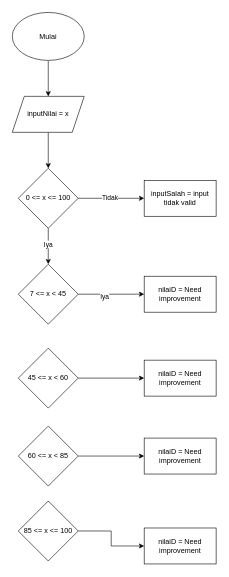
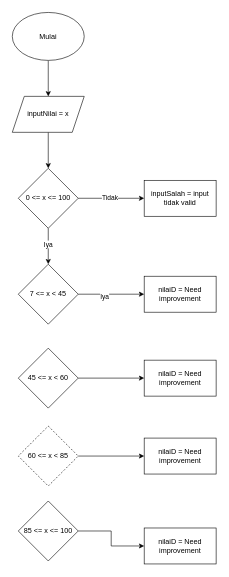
  <mxCell id="0" />
  <mxCell id="1" parent="0" />
  <mxCell id="2" style="edgeStyle=orthogonalEdgeStyle;rounded=0;orthogonalLoop=1;jettySize=auto;html=1;" edge="1" parent="1" source="6" target="13"><mxGeometry relative="1" as="geometry" /></mxCell>
  <mxCell id="3" value="Iya" style="edgeLabel;html=1;align=center;verticalAlign=middle;resizable=0;points=[];" vertex="1" connectable="0" parent="2"><mxGeometry x="-0.144" y="-1" relative="1" as="geometry"><mxPoint as="offset" /></mxGeometry></mxCell>
  <mxCell id="4" style="edgeStyle=orthogonalEdgeStyle;rounded=0;orthogonalLoop=1;jettySize=auto;html=1;entryX=0;entryY=0.5;entryDx=0;entryDy=0;" edge="1" parent="1" source="6" target="14"><mxGeometry relative="1" as="geometry" /></mxCell>
  <mxCell id="5" value="Tidak" style="edgeLabel;html=1;align=center;verticalAlign=middle;resizable=0;points=[];" vertex="1" connectable="0" parent="4"><mxGeometry x="-0.054" y="1" relative="1" as="geometry"><mxPoint as="offset" /></mxGeometry></mxCell>
  <mxCell id="6" value="0 &amp;lt;= x &amp;lt;= 100" style="rhombus;whiteSpace=wrap;html=1;fillColor=light-dark(#FFFFFF,#FFFFFF);fontColor=light-dark(#000000,#0F0F0F);" vertex="1" parent="1"><mxGeometry x="30" y="280" width="100" height="100" as="geometry" /></mxCell>
  <mxCell id="7" style="edgeStyle=orthogonalEdgeStyle;rounded=0;orthogonalLoop=1;jettySize=auto;html=1;entryX=0.5;entryY=0;entryDx=0;entryDy=0;" edge="1" parent="1" source="8" target="6"><mxGeometry relative="1" as="geometry" /></mxCell>
  <mxCell id="8" value="inputNilai = x" style="shape=parallelogram;perimeter=parallelogramPerimeter;whiteSpace=wrap;html=1;fixedSize=1;fillColor=light-dark(#FFFFFF,#FFFFFF);fontColor=light-dark(#000000,#000000);" vertex="1" parent="1"><mxGeometry x="20" y="160" width="120" height="60" as="geometry" /></mxCell>
  <mxCell id="9" style="edgeStyle=orthogonalEdgeStyle;rounded=0;orthogonalLoop=1;jettySize=auto;html=1;" edge="1" parent="1" source="10" target="8"><mxGeometry relative="1" as="geometry" /></mxCell>
  <mxCell id="10" value="Mulai" style="ellipse;whiteSpace=wrap;html=1;strokeColor=light-dark(#000000,#FFFFFF);fillColor=light-dark(#FFFFFF,#F4F4F4);fontColor=light-dark(#000000,#1C1C1C);" vertex="1" parent="1"><mxGeometry x="20" y="20" width="120" height="80" as="geometry" /></mxCell>
  <mxCell id="11" style="edgeStyle=orthogonalEdgeStyle;rounded=0;orthogonalLoop=1;jettySize=auto;html=1;entryX=0;entryY=0.5;entryDx=0;entryDy=0;" edge="1" parent="1" source="13" target="15"><mxGeometry relative="1" as="geometry" /></mxCell>
  <mxCell id="12" value="Iya" style="edgeLabel;html=1;align=center;verticalAlign=middle;resizable=0;points=[];" vertex="1" connectable="0" parent="11"><mxGeometry x="-0.219" y="-3" relative="1" as="geometry"><mxPoint as="offset" /></mxGeometry></mxCell>
  <mxCell id="13" value="7 &amp;lt;= x &amp;lt; 45" style="rhombus;whiteSpace=wrap;html=1;fillColor=light-dark(#FFFFFF,#FFFFFF);fontColor=light-dark(#000000,#0F0F0F);" vertex="1" parent="1"><mxGeometry x="30" y="440" width="100" height="100" as="geometry" /></mxCell>
  <mxCell id="14" value="inputSalah = input tidak valid" style="rounded=0;whiteSpace=wrap;html=1;fillColor=light-dark(#FFFFFF,#FFFFFF);fontColor=light-dark(#000000,#000000);" vertex="1" parent="1"><mxGeometry x="240" y="300" width="120" height="60" as="geometry" /></mxCell>
  <mxCell id="15" value="nilaiD = Need improvement" style="rounded=0;whiteSpace=wrap;html=1;fillColor=light-dark(#FFFFFF,#FFFFFF);fontColor=light-dark(#000000,#000000);" vertex="1" parent="1"><mxGeometry x="240" y="460" width="120" height="60" as="geometry" /></mxCell>
  <mxCell id="16" style="edgeStyle=orthogonalEdgeStyle;rounded=0;orthogonalLoop=1;jettySize=auto;html=1;entryX=0;entryY=0.5;entryDx=0;entryDy=0;" edge="1" parent="1" source="17" target="22"><mxGeometry relative="1" as="geometry" /></mxCell>
  <mxCell id="17" value="45 &amp;lt;= x &amp;lt; 60" style="rhombus;whiteSpace=wrap;html=1;fillColor=light-dark(#FFFFFF,#FFFFFF);fontColor=light-dark(#000000,#0F0F0F);" vertex="1" parent="1"><mxGeometry x="30" y="580" width="100" height="100" as="geometry" /></mxCell>
  <mxCell id="18" style="edgeStyle=orthogonalEdgeStyle;rounded=0;orthogonalLoop=1;jettySize=auto;html=1;entryX=0;entryY=0.5;entryDx=0;entryDy=0;" edge="1" parent="1" source="19" target="23"><mxGeometry relative="1" as="geometry" /></mxCell>
- <mxCell id="19" value="60 &amp;lt;= x &amp;lt; 85" style="rhombus;whiteSpace=wrap;html=1;fillColor=light-dark(#FFFFFF,#FFFFFF);fontColor=light-dark(#000000,#0F0F0F);" vertex="1" parent="1"><mxGeometry x="30" y="710" width="100" height="100" as="geometry" /></mxCell>
+ <mxCell id="19" value="60 &amp;lt;= x &amp;lt; 85" style="rhombus;whiteSpace=wrap;html=1;fillColor=light-dark(#FFFFFF,#FFFFFF);fontColor=light-dark(#000000,#0F0F0F);dashed=1;" vertex="1" parent="1"><mxGeometry x="30" y="710" width="100" height="100" as="geometry" /></mxCell>
  <mxCell id="20" style="edgeStyle=orthogonalEdgeStyle;rounded=0;orthogonalLoop=1;jettySize=auto;html=1;entryX=0;entryY=0.5;entryDx=0;entryDy=0;" edge="1" parent="1" source="21" target="24"><mxGeometry relative="1" as="geometry" /></mxCell>
  <mxCell id="21" value="85 &amp;lt;= x &amp;lt;= 100" style="rhombus;whiteSpace=wrap;html=1;fillColor=light-dark(#FFFFFF,#FFFFFF);fontColor=light-dark(#000000,#0F0F0F);" vertex="1" parent="1"><mxGeometry x="30" y="835" width="100" height="100" as="geometry" /></mxCell>
  <mxCell id="22" value="nilaiD = Need improvement" style="rounded=0;whiteSpace=wrap;html=1;fillColor=light-dark(#FFFFFF,#FFFFFF);fontColor=light-dark(#000000,#000000);" vertex="1" parent="1"><mxGeometry x="240" y="600" width="120" height="60" as="geometry" /></mxCell>
  <mxCell id="23" value="nilaiD = Need improvement" style="rounded=0;whiteSpace=wrap;html=1;fillColor=light-dark(#FFFFFF,#FFFFFF);fontColor=light-dark(#000000,#000000);" vertex="1" parent="1"><mxGeometry x="240" y="730" width="120" height="60" as="geometry" /></mxCell>
  <mxCell id="24" value="nilaiD = Need improvement" style="rounded=0;whiteSpace=wrap;html=1;fillColor=light-dark(#FFFFFF,#FFFFFF);fontColor=light-dark(#000000,#000000);" vertex="1" parent="1"><mxGeometry x="240" y="880" width="120" height="60" as="geometry" /></mxCell>
